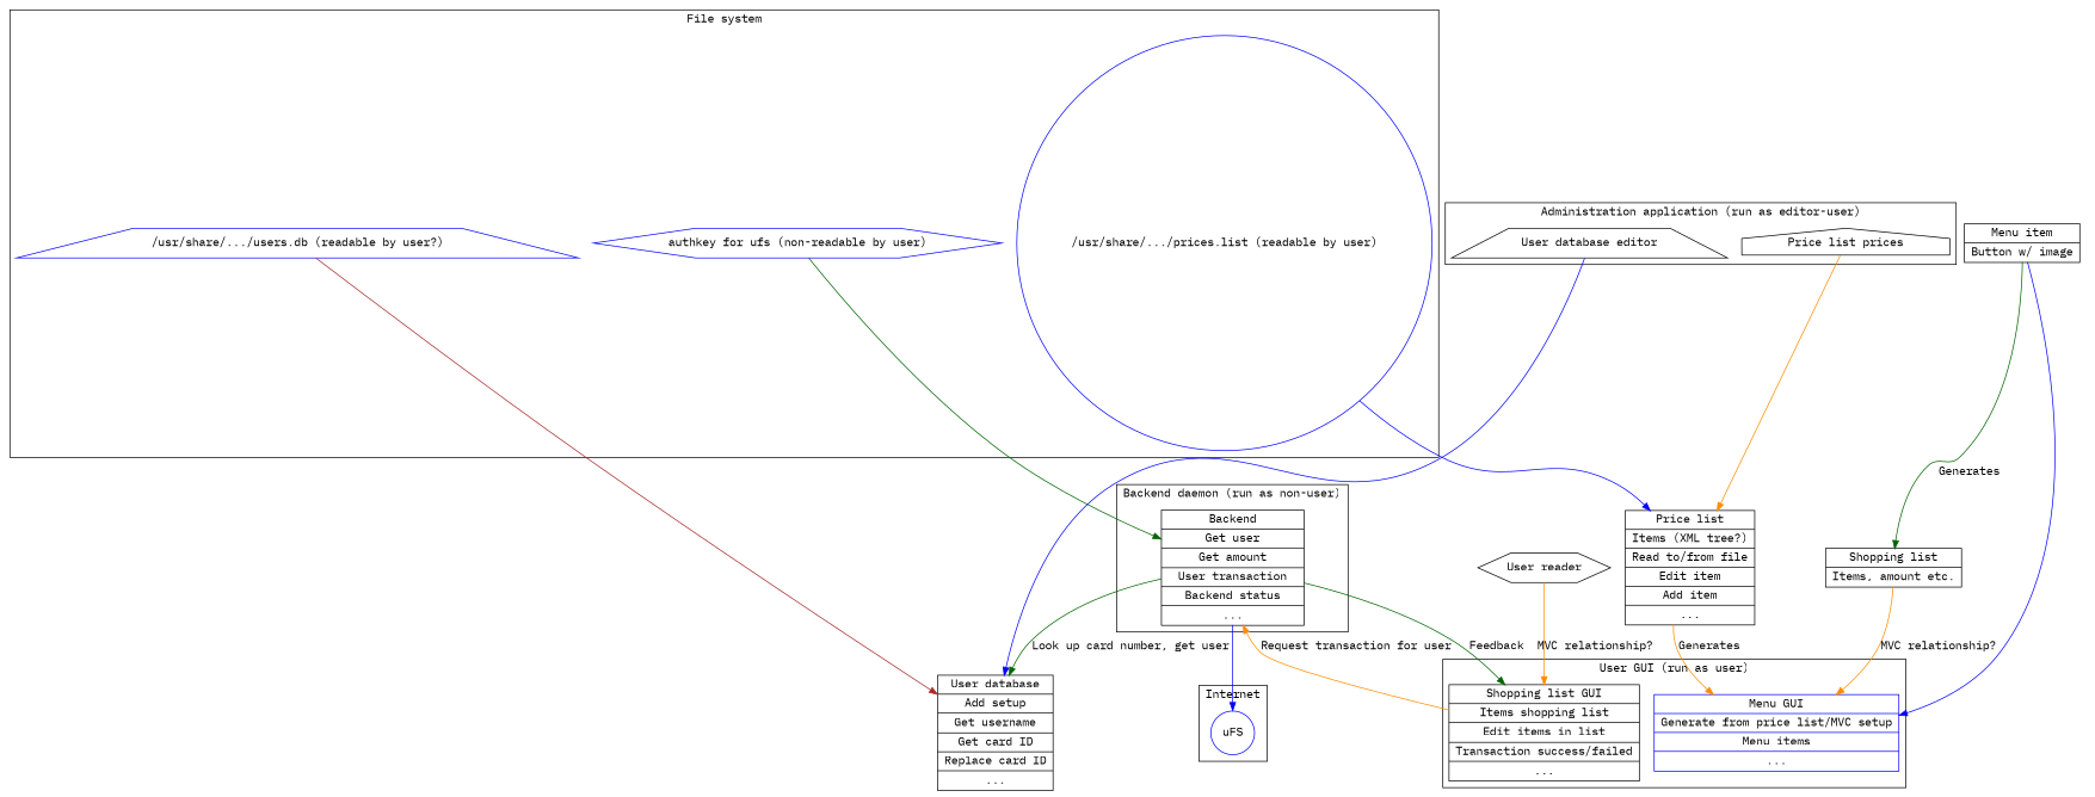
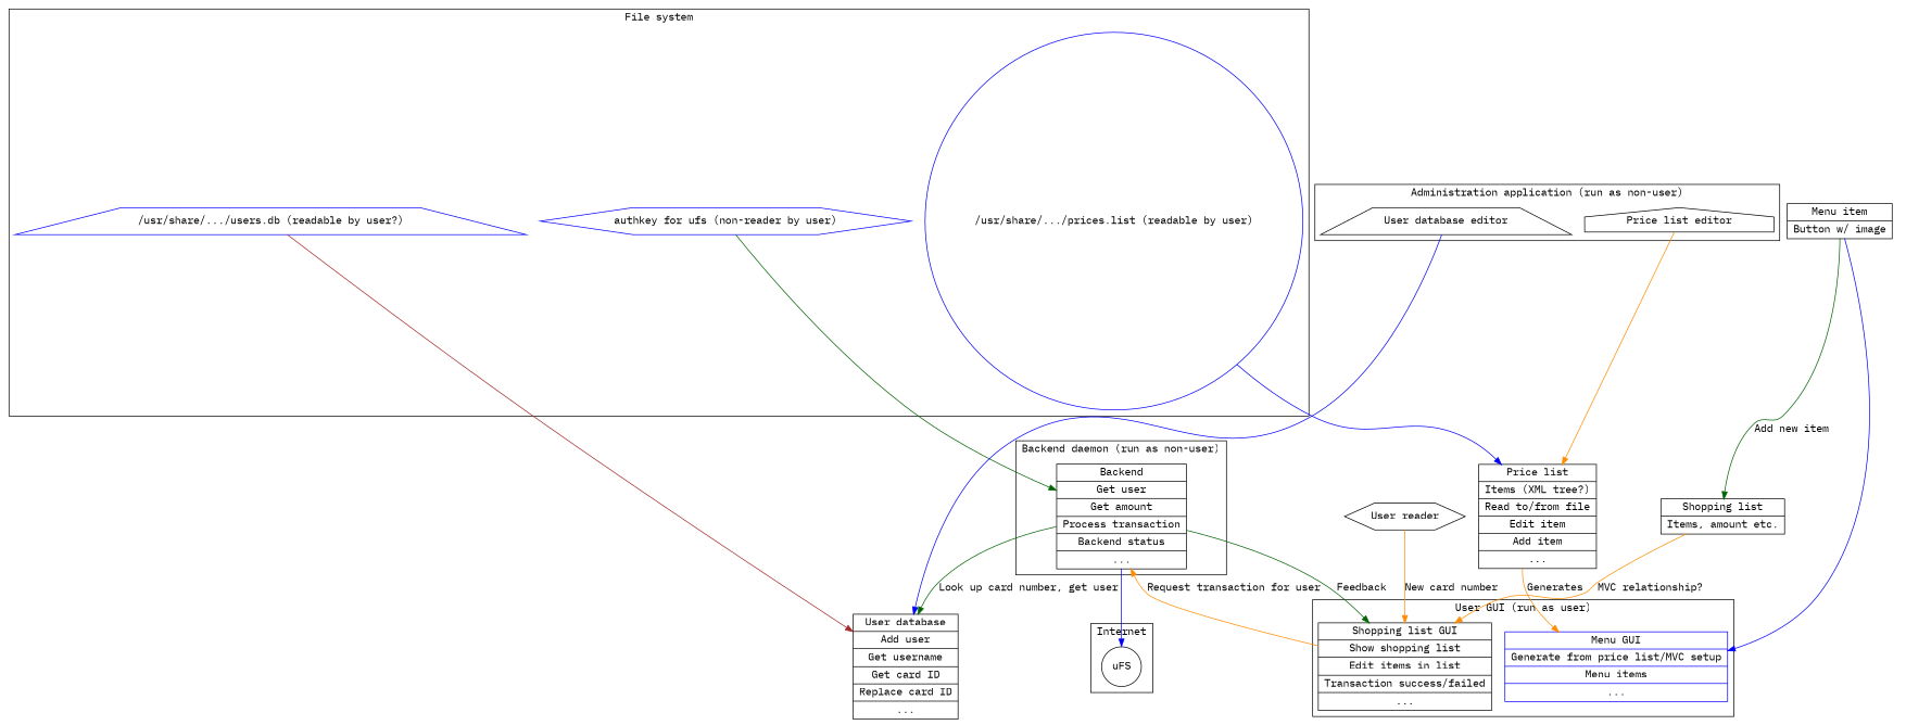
  digraph {
    fontname="IBM Plex Mono"
    node [fontname="IBM Plex Mono" shape=record]
    edge [color=darkorange fontname="IBM Plex Mono"]
    n1 [color=blue label="/usr/share/.../users.db (readable by user?)" shape=trapezium]
    n2 [color=blue label="/usr/share/.../prices.list (readable by user)" shape=circle]
-   n3 [color=blue label="authkey for ufs (non-readable by user)" shape=hexagon]
-   n4 [label=uFS shape=circle color=blue]
-   n5 [label="{ Shopping list GUI | Items shopping list | Edit items in list | Transaction success/failed | ... }"]
+   n3 [color=blue label="authkey for ufs (non-reader by user)" shape=hexagon]
+   n4 [label=uFS shape=circle]
+   n5 [label="{ Shopping list GUI | Show shopping list | Edit items in list | Transaction success/failed | ... }"]
    n6 [color=blue label="{ Menu GUI | Generate from price list/MVC setup | Menu items | ... }"]
    n7 [label="User database editor" shape=trapezium]
-   n8 [label="Price list prices" shape=house]
-   n9 [label="{ Backend | Get user | Get amount | User transaction | Backend status | ... }"]
-   n10 [label="{ User database | Add setup | Get username | Get card ID | Replace card ID | ... }"]
+   n8 [label="Price list editor" shape=house]
+   n9 [label="{ Backend | Get user | Get amount | Process transaction | Backend status | ... }"]
+   n10 [label="{ User database | Add user | Get username | Get card ID | Replace card ID | ... }"]
    n11 [label="{ Price list | Items (XML tree?) | Read to/from file | Edit item | Add item | ... }"]
    n12 [label="{ Shopping list | Items, amount etc. }"]
    n13 [label="User reader" shape=hexagon]
    n14 [label="{ Menu item | Button w/ image }"]
    subgraph cluster_1 {
      label="File system"
      n1
      n2
      n3
    }
    subgraph cluster_2 {
      label=Internet
      n4
    }
    subgraph cluster_3 {
      label="User GUI (run as user)"
      n5
      n6
    }
    subgraph cluster_4 {
-     label="Administration application (run as editor-user)"
+     label="Administration application (run as non-user)"
      n7
      n8
    }
    subgraph cluster_5 {
      label="Backend daemon (run as non-user)"
      n9
    }
    n1 -> n10 [color=brown]
    n2 -> n11 [color=blue]
    n3 -> n9 [color=darkgreen]
    n5 -> n9 [label="Request transaction for user"]
    n7 -> n10 [color=blue]
    n8 -> n11
    n9 -> n4 [color=blue]
    n9 -> n5 [color=darkgreen label=Feedback]
    n9 -> n10 [color=darkgreen label="Look up card number, get user"]
    n11 -> n6 [label=Generates]
-   n12 -> n6 [label="MVC relationship?"]
-   n13 -> n5 [label="MVC relationship?"]
+   n12 -> n5 [label="MVC relationship?"]
+   n13 -> n5 [label="New card number"]
    n14 -> n6 [color=blue]
-   n14 -> n12 [color=darkgreen label=Generates]
+   n14 -> n12 [color=darkgreen label="Add new item"]
  }
